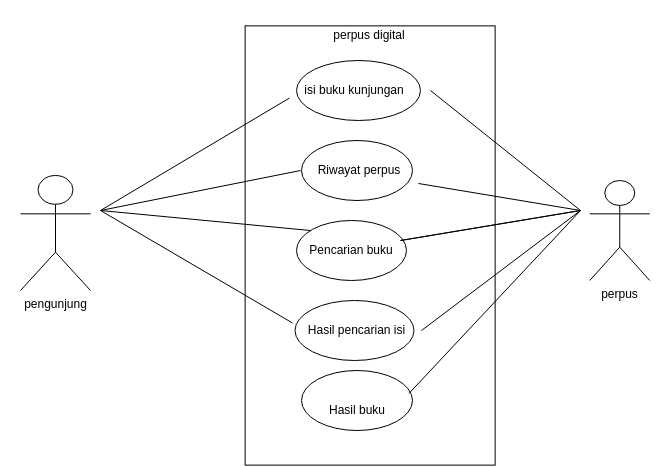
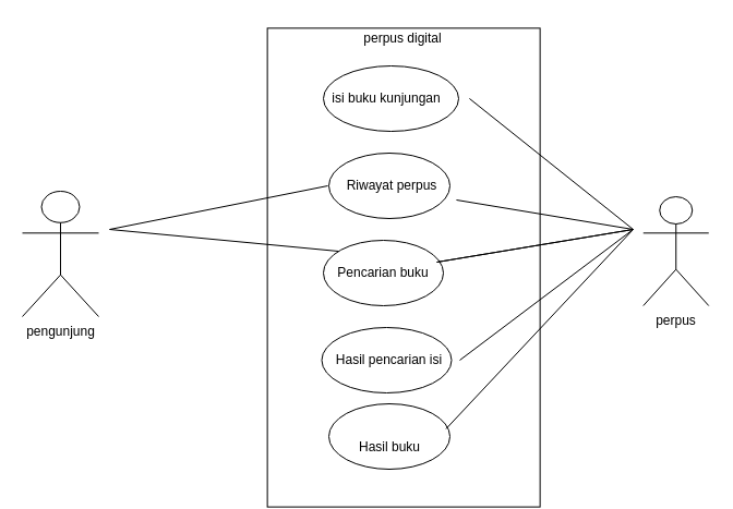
  <mxCell id="0" />
  <mxCell id="1" parent="0" />
  <mxCell id="2" value="" style="rounded=0;whiteSpace=wrap;html=1;rotation=90;" parent="1" vertex="1"><mxGeometry x="150" y="120" width="439.25" height="250" as="geometry" /></mxCell>
  <mxCell id="3" value="perpus digital" style="text;html=1;strokeColor=none;fillColor=none;align=center;verticalAlign=middle;whiteSpace=wrap;rounded=0;" parent="1" vertex="1"><mxGeometry x="318.5" y="20" width="100" height="30" as="geometry" /></mxCell>
  <mxCell id="4" value="" style="ellipse;whiteSpace=wrap;html=1;" parent="1" vertex="1"><mxGeometry x="296" y="60" width="124" height="60" as="geometry" /></mxCell>
  <mxCell id="5" value="isi buku kunjungan" style="text;html=1;strokeColor=none;fillColor=none;align=center;verticalAlign=middle;whiteSpace=wrap;rounded=0;" parent="1" vertex="1"><mxGeometry x="289" y="75" width="130" height="30" as="geometry" /></mxCell>
  <mxCell id="6" value="" style="ellipse;whiteSpace=wrap;html=1;" parent="1" vertex="1"><mxGeometry x="301" y="140" width="111" height="60" as="geometry" /></mxCell>
  <mxCell id="7" value="Riwayat perpus" style="text;html=1;strokeColor=none;fillColor=none;align=center;verticalAlign=middle;whiteSpace=wrap;rounded=0;" parent="1" vertex="1"><mxGeometry x="289" y="155" width="140" height="30" as="geometry" /></mxCell>
  <mxCell id="8" value="" style="ellipse;whiteSpace=wrap;html=1;" parent="1" vertex="1"><mxGeometry x="296" y="220" width="110" height="60" as="geometry" /></mxCell>
  <mxCell id="9" value="Pencarian buku" style="text;html=1;strokeColor=none;fillColor=none;align=center;verticalAlign=middle;whiteSpace=wrap;rounded=0;" parent="1" vertex="1"><mxGeometry x="296" y="235" width="110" height="30" as="geometry" /></mxCell>
  <mxCell id="10" value="" style="ellipse;whiteSpace=wrap;html=1;" parent="1" vertex="1"><mxGeometry x="294.5" y="300" width="119" height="60" as="geometry" /></mxCell>
  <mxCell id="11" value="Hasil pencarian isi" style="text;html=1;strokeColor=none;fillColor=none;align=center;verticalAlign=middle;whiteSpace=wrap;rounded=0;" parent="1" vertex="1"><mxGeometry x="292" y="315" width="129" height="30" as="geometry" /></mxCell>
  <mxCell id="12" value="" style="ellipse;whiteSpace=wrap;html=1;" parent="1" vertex="1"><mxGeometry x="301" y="370" width="111" height="60" as="geometry" /></mxCell>
  <mxCell id="13" value="pengunjung" style="shape=umlActor;verticalLabelPosition=bottom;verticalAlign=top;html=1;outlineConnect=0;" parent="1" vertex="1"><mxGeometry x="20" y="175" width="70" height="115" as="geometry" /></mxCell>
- <mxCell id="14" value="" style="endArrow=none;html=1;rounded=0;exitX=0;exitY=0.25;exitDx=0;exitDy=0;entryX=0;entryY=0.75;entryDx=0;entryDy=0;" parent="1" source="11" target="5" edge="1"><mxGeometry width="50" height="50" relative="1" as="geometry"><mxPoint x="277.48" y="330" as="sourcePoint" /><mxPoint x="294.5" y="111" as="targetPoint" /><Array as="points"><mxPoint x="100" y="210" /></Array></mxGeometry></mxCell>
  <mxCell id="15" value="" style="endArrow=none;html=1;rounded=0;entryX=0.127;entryY=0.167;entryDx=0;entryDy=0;entryPerimeter=0;" parent="1" target="8" edge="1"><mxGeometry width="50" height="50" relative="1" as="geometry"><mxPoint x="100" y="210" as="sourcePoint" /><mxPoint x="300" y="230" as="targetPoint" /></mxGeometry></mxCell>
  <mxCell id="16" value="" style="endArrow=none;html=1;rounded=0;entryX=0.079;entryY=0.5;entryDx=0;entryDy=0;entryPerimeter=0;" parent="1" target="7" edge="1"><mxGeometry width="50" height="50" relative="1" as="geometry"><mxPoint x="100" y="210" as="sourcePoint" /><mxPoint x="380" y="240" as="targetPoint" /></mxGeometry></mxCell>
  <mxCell id="17" value="perpus" style="shape=umlActor;verticalLabelPosition=bottom;verticalAlign=top;html=1;outlineConnect=0;" parent="1" vertex="1"><mxGeometry x="589.25" y="180" width="60" height="100" as="geometry" /></mxCell>
  <mxCell id="18" value="" style="endArrow=none;html=1;rounded=0;exitX=0.147;exitY=0.259;exitDx=0;exitDy=0;exitPerimeter=0;" parent="1" source="2" edge="1"><mxGeometry width="50" height="50" relative="1" as="geometry"><mxPoint x="530" y="260" as="sourcePoint" /><mxPoint x="580" y="210" as="targetPoint" /></mxGeometry></mxCell>
  <mxCell id="19" value="" style="endArrow=none;html=1;rounded=0;exitX=0.921;exitY=0.933;exitDx=0;exitDy=0;exitPerimeter=0;" parent="1" source="7" edge="1"><mxGeometry width="50" height="50" relative="1" as="geometry"><mxPoint x="530" y="260" as="sourcePoint" /><mxPoint x="580" y="210" as="targetPoint" /></mxGeometry></mxCell>
  <mxCell id="20" value="" style="endArrow=none;html=1;rounded=0;exitX=1;exitY=0.5;exitDx=0;exitDy=0;" parent="1" source="11" edge="1"><mxGeometry width="50" height="50" relative="1" as="geometry"><mxPoint x="330" y="290" as="sourcePoint" /><mxPoint x="400" y="240" as="targetPoint" /><Array as="points"><mxPoint x="580" y="210" /></Array></mxGeometry></mxCell>
  <mxCell id="21" value="" style="endArrow=none;html=1;rounded=0;exitX=0.968;exitY=0.383;exitDx=0;exitDy=0;exitPerimeter=0;" parent="1" source="12" edge="1"><mxGeometry width="50" height="50" relative="1" as="geometry"><mxPoint x="330" y="290" as="sourcePoint" /><mxPoint x="400" y="240" as="targetPoint" /><Array as="points"><mxPoint x="580" y="210" /></Array></mxGeometry></mxCell>
  <mxCell id="22" value="Hasil buku" style="text;html=1;strokeColor=none;fillColor=none;align=center;verticalAlign=middle;whiteSpace=wrap;rounded=0;" vertex="1" parent="1"><mxGeometry x="316.5" y="395" width="80" height="30" as="geometry" /></mxCell>
